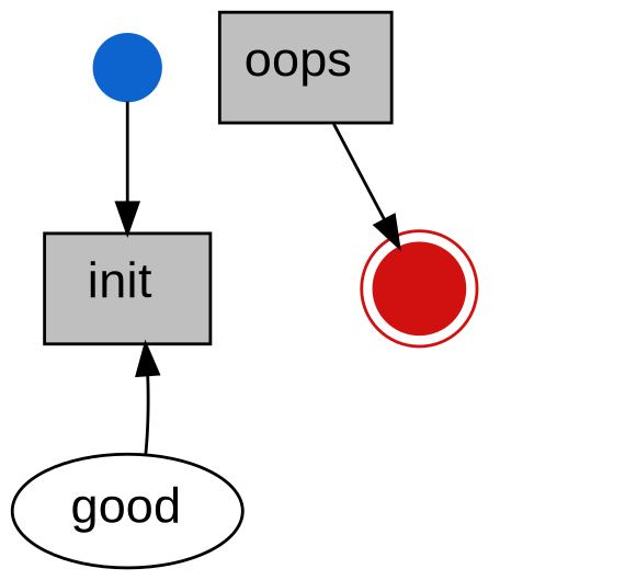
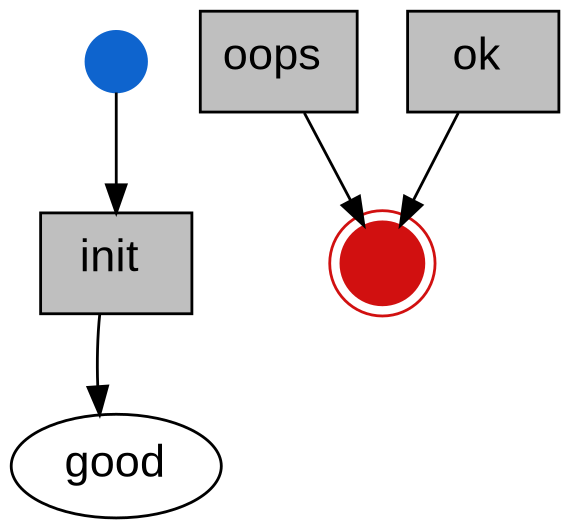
  digraph {
    node [color=black shape=box style=filled fillcolor=gray75 fontname=Arial]
    edge [color="#000000"]
    initial [color="#0e64ce" shape=point width=0.3 fillcolor="" fontname=""]
    n2 [label=<<FONT POINT-SIZE="16">init</FONT><FONT POINT-SIZE="10" COLOR="blue"> </FONT>>]
    good [fillcolor=white fontsize=16 shape=ellipse]
    n4 [label=<<FONT POINT-SIZE="16">oops</FONT><FONT POINT-SIZE="10" COLOR="blue"> </FONT>>]
    terminal [color="#d11010" peripheries=2 shape=point width=0.3 fillcolor="" fontname=""]
+   n6 [label=<<FONT POINT-SIZE="16">ok</FONT><FONT POINT-SIZE="10" COLOR="blue"> </FONT>>]
    initial -> n2
-   good -> n2
+   n2 -> good
    n4 -> terminal
+   n6 -> terminal
  }
